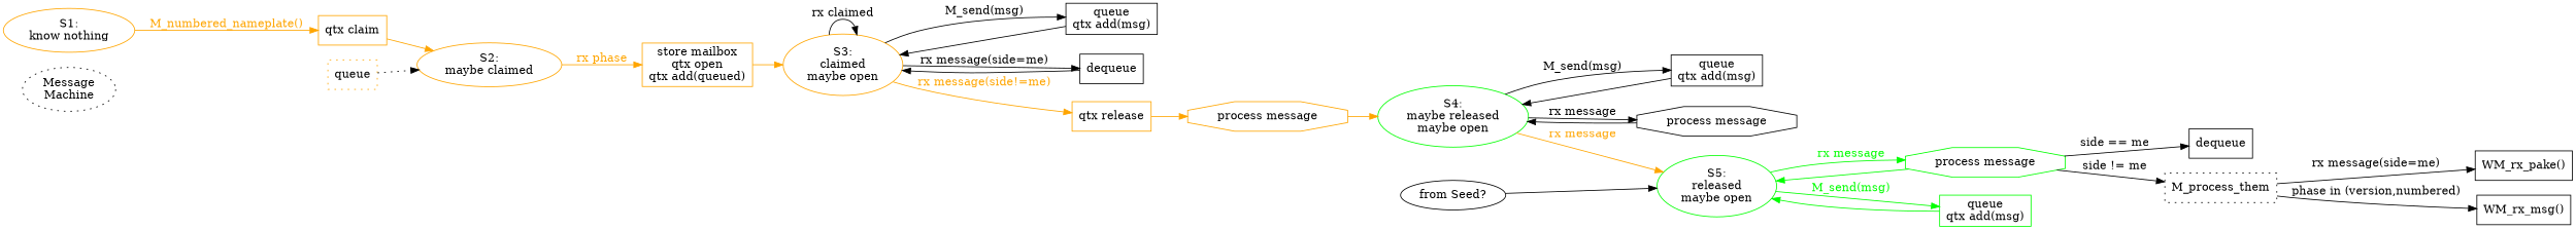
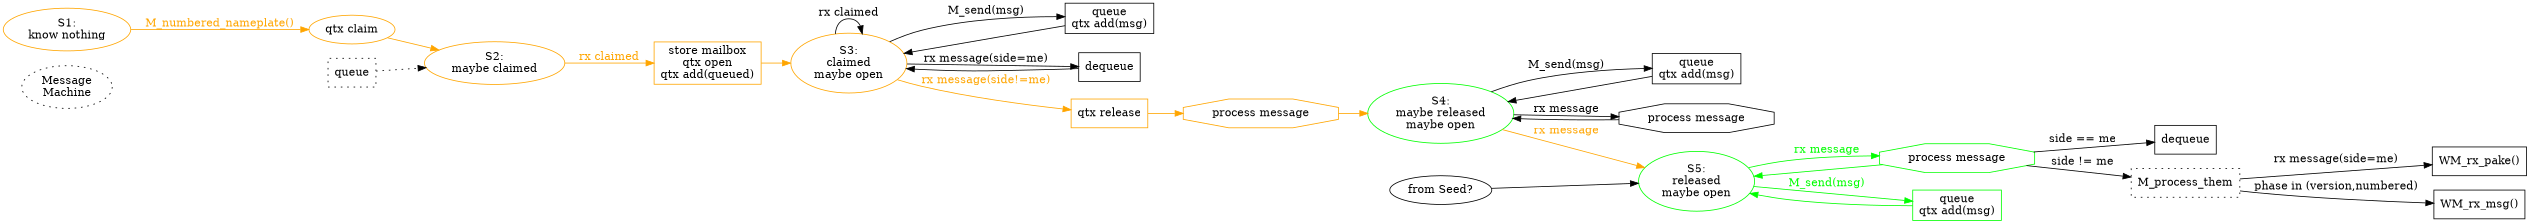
  digraph {
    rankdir=LR
    node [shape=box]
    n1 [label="Message\nMachine" style=dotted shape=""]
    n2 [color=orange label="S1:\nknow nothing" shape=""]
-   n3 [color=orange label="qtx claim"]
+   n3 [color=orange label="qtx claim" shape=ellipse]
    n4 [color=orange label="S2:\nmaybe claimed" shape=""]
    n5 [color=orange label="store mailbox\nqtx open\nqtx add(queued)"]
-   n6 [label=queue style=dotted color=orange]
+   n6 [label=queue style=dotted]
    n7 [color=orange label="S3:\nclaimed\nmaybe open" shape=""]
    n8 [label="queue\nqtx add(msg)"]
    n9 [label=dequeue]
    n10 [color=orange label="qtx release"]
    n11 [color=orange label="process message" shape=octagon]
    n12 [color=green label="S4:\nmaybe released\nmaybe open" shape=""]
    n13 [label="queue\nqtx add(msg)"]
    n14 [label="process message" shape=octagon]
    n15 [color=green label="S5:\nreleased\nmaybe open" shape=""]
    n16 [color=green label="process message" shape=octagon]
    n17 [color=green label="queue\nqtx add(msg)"]
    n18 [label=dequeue]
    M_process_them [style=dotted]
    n20 [label="from Seed?" shape=""]
    n21 [label="WM_rx_pake()"]
    n22 [label="WM_rx_msg()"]
    n2 -> n3 [color=orange fontcolor=orange label="M_numbered_nameplate()"]
    n3 -> n4 [color=orange]
-   n4 -> n5 [color=orange fontcolor=orange label="rx phase"]
+   n4 -> n5 [color=orange fontcolor=orange label="rx claimed"]
    n5 -> n7 [color=orange]
    n6 -> n4 [style=dotted]
    n7 -> n7 [label="rx claimed"]
    n7 -> n8 [label="M_send(msg)"]
    n7 -> n9 [label="rx message(side=me)"]
    n7 -> n10 [color=orange fontcolor=orange label="rx message(side!=me)"]
    n8 -> n7
    n9 -> n7
    n10 -> n11 [color=orange]
    n11 -> n12 [color=orange]
    n12 -> n13 [label="M_send(msg)"]
    n12 -> n14 [label="rx message"]
    n12 -> n15 [color=orange fontcolor=orange label="rx message"]
    n13 -> n12
    n14 -> n12
    n15 -> n16 [color=green fontcolor=green label="rx message"]
    n15 -> n17 [color=green fontcolor=green label="M_send(msg)"]
    n16 -> n15 [color=green]
    n16 -> n18 [label="side == me"]
    n16 -> M_process_them [label="side != me"]
    n17 -> n15 [color=green]
    M_process_them -> n21 [label="rx message(side=me)"]
    M_process_them -> n22 [label="phase in (version,numbered)"]
    n20 -> n15
  }
